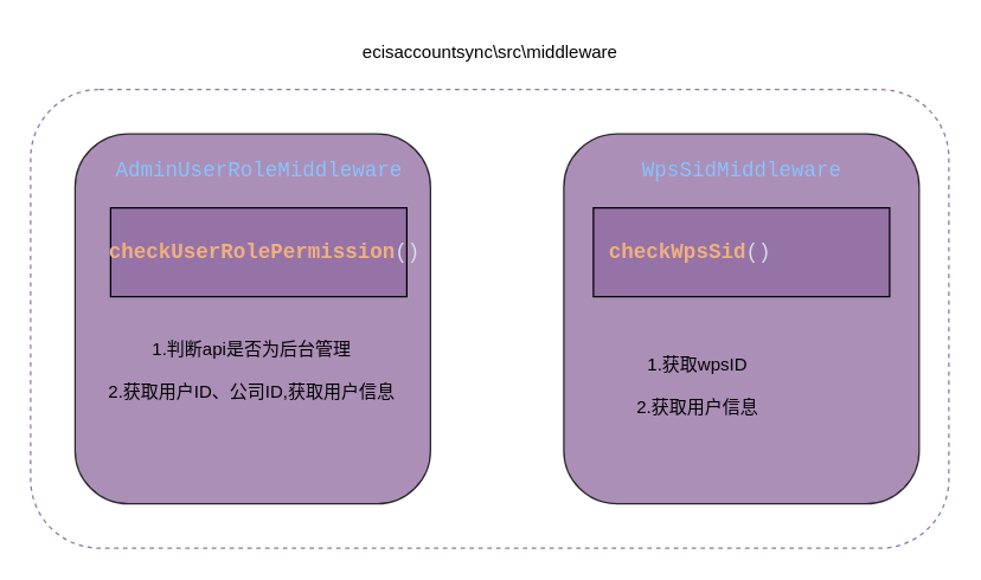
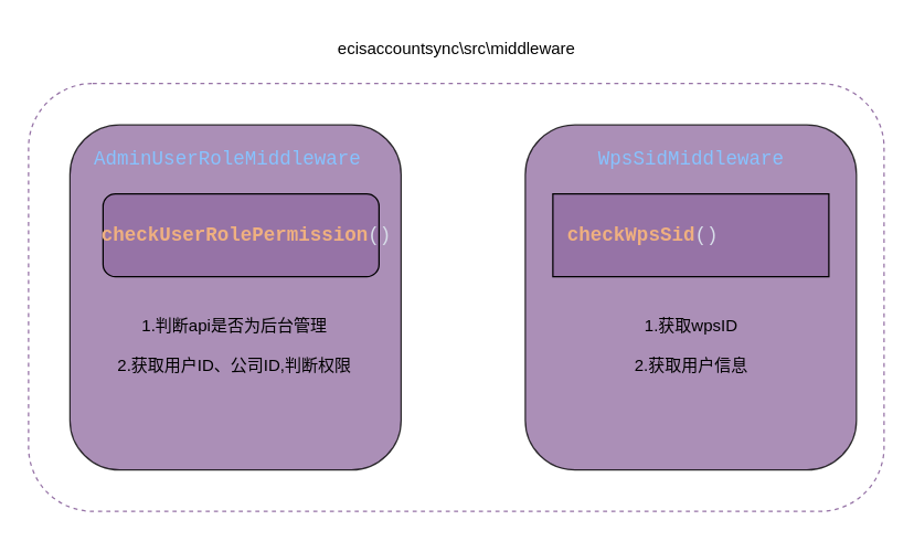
  <mxCell id="0" />
  <mxCell id="1" parent="0" />
  <mxCell id="2" value="" style="group" vertex="1" connectable="0" parent="1"><mxGeometry x="20" y="20" width="620" height="350" as="geometry" /></mxCell>
  <mxCell id="3" value="" style="rounded=1;whiteSpace=wrap;html=1;fillColor=none;strokeColor=#9673A6;dashed=1;" vertex="1" parent="2"><mxGeometry y="40" width="620" height="310" as="geometry" /></mxCell>
  <mxCell id="4" value="" style="rounded=1;whiteSpace=wrap;html=1;fillColor=#9673A6;opacity=80;" vertex="1" parent="2"><mxGeometry x="30" y="70" width="240" height="250" as="geometry" /></mxCell>
  <mxCell id="5" value="" style="rounded=1;whiteSpace=wrap;html=1;fillColor=#9673A6;opacity=80;" vertex="1" parent="2"><mxGeometry x="360" y="70" width="240" height="250" as="geometry" /></mxCell>
- <mxCell id="6" value="&lt;div style=&quot;color: rgb(216, 222, 233); font-family: Consolas, &amp;quot;Courier New&amp;quot;, monospace; font-size: 14px; line-height: 19px; white-space: pre;&quot;&gt;&lt;span&gt;&amp;nbsp;&lt;span style=&quot;color: rgb(239, 176, 128); font-weight: bold;&quot;&gt;checkUserRolePermission&lt;/span&gt;()&lt;/span&gt;&lt;/div&gt;" style="rounded=0;whiteSpace=wrap;html=1;fillColor=#9673A6;" vertex="1" parent="2"><mxGeometry x="54" y="120" width="200" height="60" as="geometry" /></mxCell>
+ <mxCell id="6" value="&lt;div style=&quot;color: rgb(216, 222, 233); font-family: Consolas, &amp;quot;Courier New&amp;quot;, monospace; font-size: 14px; line-height: 19px; white-space: pre;&quot;&gt;&lt;span&gt;&amp;nbsp;&lt;span style=&quot;color: rgb(239, 176, 128); font-weight: bold;&quot;&gt;checkUserRolePermission&lt;/span&gt;()&lt;/span&gt;&lt;/div&gt;" style="whiteSpace=wrap;html=1;fillColor=#9673A6;rounded=1;" vertex="1" parent="2"><mxGeometry x="54" y="120" width="200" height="60" as="geometry" /></mxCell>
  <mxCell id="7" value="&lt;div style=&quot;color: rgb(216, 222, 233); font-family: Consolas, &amp;quot;Courier New&amp;quot;, monospace; font-size: 14px; line-height: 19px; white-space-collapse: preserve;&quot;&gt;&lt;span style=&quot;color: rgb(135, 195, 255);&quot;&gt;WpsSidMiddleware&lt;/span&gt;&lt;/div&gt;" style="text;html=1;align=center;verticalAlign=middle;resizable=0;points=[];autosize=1;strokeColor=none;fillColor=none;" vertex="1" parent="2"><mxGeometry x="405" y="80" width="150" height="30" as="geometry" /></mxCell>
- <mxCell id="8" value="&lt;div style=&quot;color: rgb(216, 222, 233); font-family: Consolas, &amp;quot;Courier New&amp;quot;, monospace; font-size: 14px; line-height: 19px; white-space-collapse: preserve;&quot;&gt;&lt;span style=&quot;color: rgb(135, 195, 255);&quot;&gt;AdminUserRoleMiddleware&lt;/span&gt;&lt;/div&gt;" style="text;html=1;align=center;verticalAlign=middle;resizable=0;points=[];autosize=1;strokeColor=none;fillColor=none;" vertex="1" parent="2"><mxGeometry x="54" y="80" width="200" height="30" as="geometry" /></mxCell>
+ <mxCell id="8" value="&lt;div style=&quot;color: rgb(216, 222, 233); font-family: Consolas, &amp;quot;Courier New&amp;quot;, monospace; font-size: 14px; line-height: 19px; white-space-collapse: preserve;&quot;&gt;&lt;span style=&quot;color: rgb(135, 195, 255);&quot;&gt;AdminUserRoleMiddleware&lt;/span&gt;&lt;/div&gt;" style="text;html=1;align=center;verticalAlign=middle;resizable=0;points=[];autosize=1;strokeColor=none;fillColor=none;" vertex="1" parent="2"><mxGeometry x="44" y="80" width="200" height="30" as="geometry" /></mxCell>
  <mxCell id="9" value="&lt;div style=&quot;color: rgb(216, 222, 233); font-family: Consolas, &amp;quot;Courier New&amp;quot;, monospace; font-size: 14px; line-height: 19px; white-space: pre;&quot;&gt;&lt;span style=&quot;color: rgba(0, 0, 0, 0); font-family: monospace; font-size: 0px; text-align: start; white-space-collapse: collapse;&quot;&gt;%3CmxGraphModel%3E%3Croot%3E%3CmxCell%20id%3D%220%22%2F%3E%3CmxCell%20id%3D%221%22%20parent%3D%220%22%2F%3E%3CmxCell%20id%3D%222%22%20value%3D%22%26lt%3Bdiv%20style%3D%26quot%3Bcolor%3A%20rgb(216%2C%20222%2C%20233)%3B%20font-family%3A%20Consolas%2C%20%26amp%3Bquot%3BCourier%20New%26amp%3Bquot%3B%2C%20monospace%3B%20font-size%3A%2014px%3B%20line-height%3A%2019px%3B%20white-space%3A%20pre%3B%26quot%3B%26gt%3B%26lt%3Bspan%26gt%3B%26amp%3Bnbsp%3B%26lt%3Bspan%20style%3D%26quot%3Bcolor%3A%20rgb(239%2C%20176%2C%20128)%3B%20font-weight%3A%20bold%3B%26quot%3B%26gt%3BcheckUserRolePermission%26lt%3B%2Fspan%26gt%3B()%26lt%3B%2Fspan%26gt%3B%26lt%3B%2Fdiv%26gt%3B%22%20style%3D%22rounded%3D0%3BwhiteSpace%3Dwrap%3Bhtml%3D1%3BfillColor%3D%239673A6%3B%22%20vertex%3D%221%22%20parent%3D%221%22%3E%3CmxGeometry%20x%3D%22214%22%20y%3D%22360%22%20width%3D%22200%22%20height%3D%2260%22%20as%3D%22geometry%22%2F%3E%3C%2FmxCell%3E%3C%2Froot%3E%3C%2FmxGraphModel%3E&lt;/span&gt;&lt;/div&gt;" style="rounded=0;whiteSpace=wrap;html=1;fillColor=#9673A6;" vertex="1" parent="2"><mxGeometry x="380" y="120" width="200" height="60" as="geometry" /></mxCell>
  <mxCell id="10" value="&lt;div style=&quot;color: rgb(216, 222, 233); font-family: Consolas, &amp;quot;Courier New&amp;quot;, monospace; font-size: 14px; line-height: 19px; white-space-collapse: preserve;&quot;&gt;&lt;span&gt;&lt;span style=&quot;color: rgb(239, 176, 128); font-weight: bold;&quot;&gt;checkWpsSid&lt;/span&gt;()&lt;/span&gt;&lt;/div&gt;" style="text;html=1;align=center;verticalAlign=middle;resizable=0;points=[];autosize=1;strokeColor=none;fillColor=none;" vertex="1" parent="2"><mxGeometry x="385" y="135" width="120" height="30" as="geometry" /></mxCell>
- <mxCell id="11" value="1.获取wpsID&lt;div&gt;&lt;br&gt;&lt;div&gt;2.获取用户信息&lt;/div&gt;&lt;/div&gt;" style="text;html=1;align=center;verticalAlign=middle;resizable=0;points=[];autosize=1;strokeColor=none;fillColor=none;" vertex="1" parent="2"><mxGeometry x="395" y="210" width="110" height="60" as="geometry" /></mxCell>
- <mxCell id="12" value="1.判断api是否为后台管理&lt;div&gt;&lt;br&gt;&lt;div&gt;2.获取用户ID、公司ID,获取用户信息&lt;/div&gt;&lt;/div&gt;" style="text;html=1;align=center;verticalAlign=middle;resizable=0;points=[];autosize=1;strokeColor=none;fillColor=none;" vertex="1" parent="2"><mxGeometry x="54" y="200" width="190" height="60" as="geometry" /></mxCell>
+ <mxCell id="11" value="1.获取wpsID&lt;div&gt;&lt;br&gt;&lt;div&gt;2.获取用户信息&lt;/div&gt;&lt;/div&gt;" style="text;html=1;align=center;verticalAlign=middle;resizable=0;points=[];autosize=1;strokeColor=none;fillColor=none;" vertex="1" parent="2"><mxGeometry x="425" y="200" width="110" height="60" as="geometry" /></mxCell>
+ <mxCell id="12" value="1.判断api是否为后台管理&lt;div&gt;&lt;br&gt;&lt;div&gt;2.获取用户ID、公司ID,判断权限&lt;/div&gt;&lt;/div&gt;" style="text;html=1;align=center;verticalAlign=middle;resizable=0;points=[];autosize=1;strokeColor=none;fillColor=none;" vertex="1" parent="2"><mxGeometry x="54" y="200" width="190" height="60" as="geometry" /></mxCell>
  <mxCell id="13" value="ecisaccountsync\src\middleware" style="text;html=1;align=center;verticalAlign=middle;resizable=0;points=[];autosize=1;strokeColor=none;fillColor=none;" vertex="1" parent="2"><mxGeometry x="210" width="200" height="30" as="geometry" /></mxCell>
